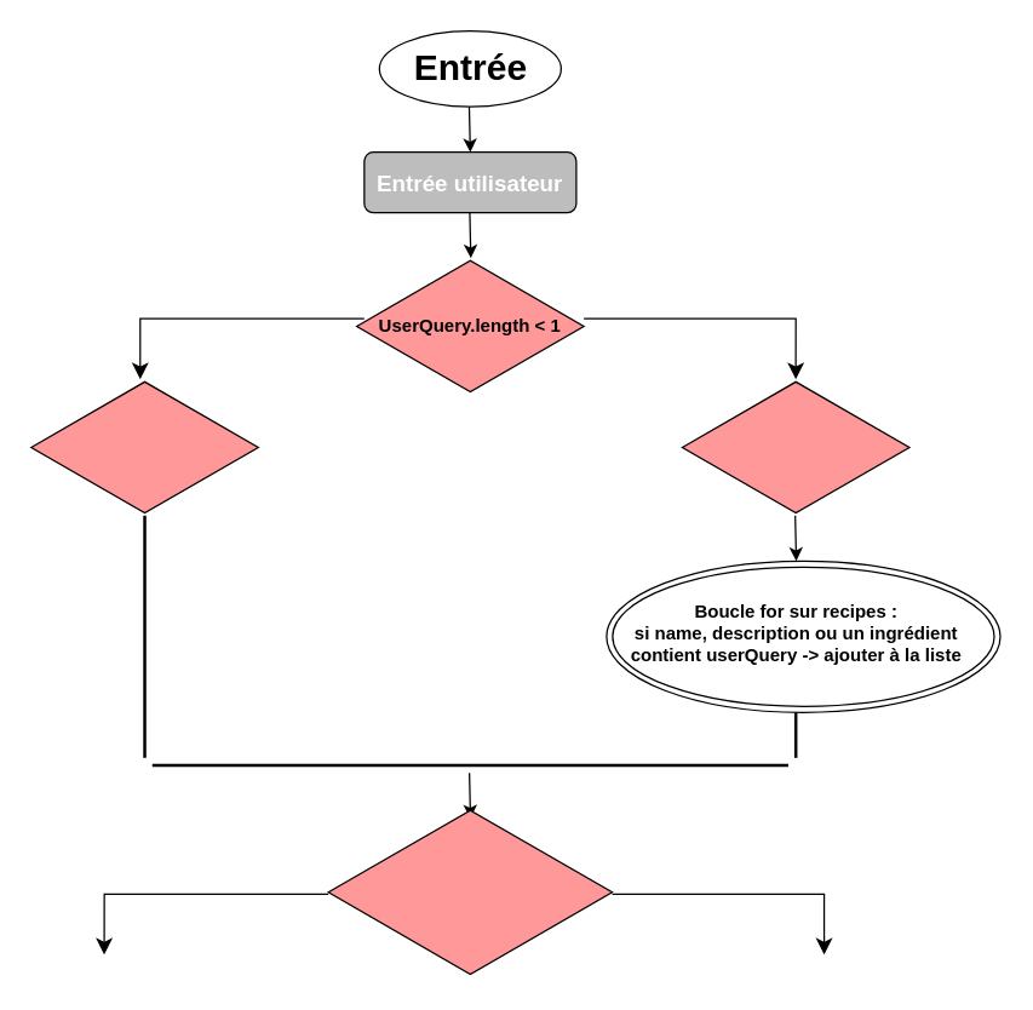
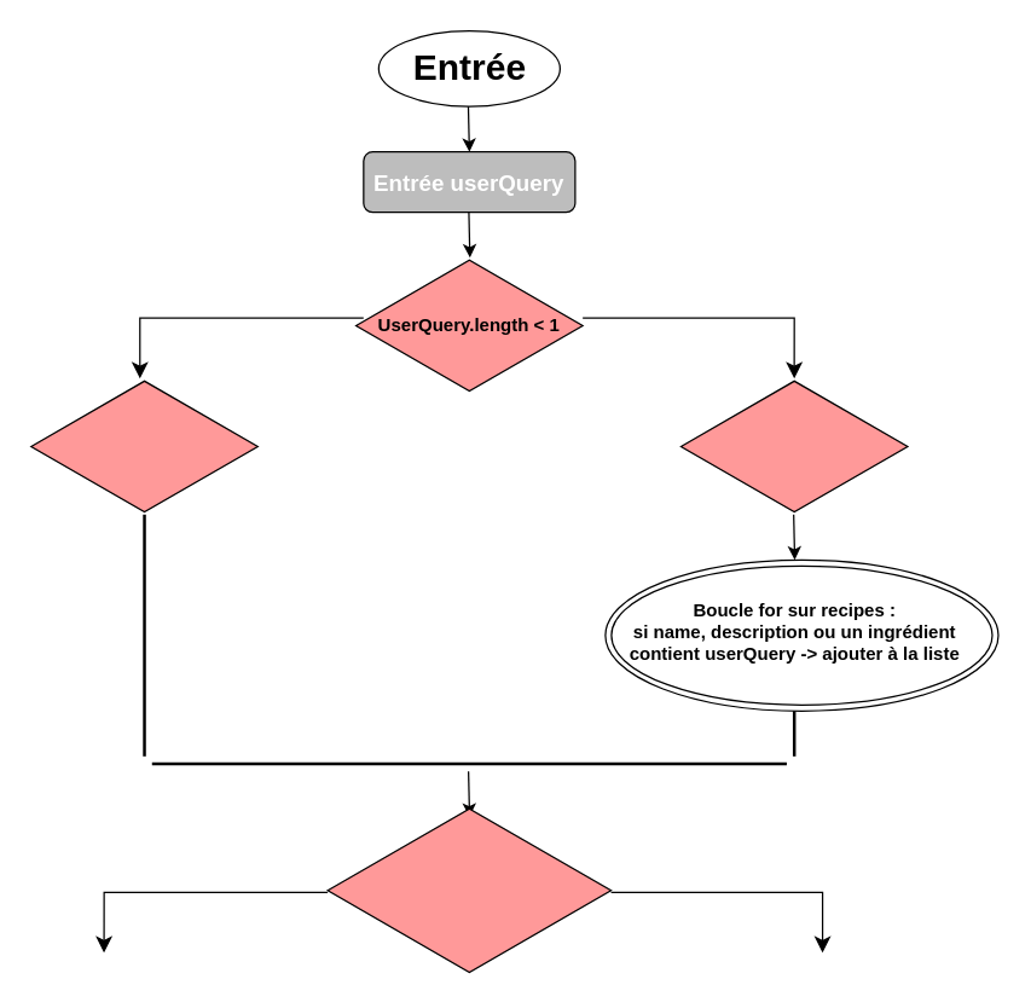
  <mxCell id="0" />
  <mxCell id="1" parent="0" />
  <mxCell id="2" value="" style="ellipse;whiteSpace=wrap;html=1;" vertex="1" parent="1"><mxGeometry x="250" y="20" width="120" height="50" as="geometry" /></mxCell>
  <mxCell id="3" value="Entrée" style="text;strokeColor=none;fillColor=none;html=1;fontSize=24;fontStyle=1;verticalAlign=middle;align=center;" vertex="1" parent="1"><mxGeometry x="260" y="25" width="100" height="40" as="geometry" /></mxCell>
  <mxCell id="4" value="" style="endArrow=classic;html=1;rounded=0;" edge="1" parent="1"><mxGeometry width="50" height="50" relative="1" as="geometry"><mxPoint x="309.29" y="70" as="sourcePoint" /><mxPoint x="310" y="100" as="targetPoint" /></mxGeometry></mxCell>
  <mxCell id="5" value="" style="rounded=1;whiteSpace=wrap;html=1;fillColor=#BDBDBD;" vertex="1" parent="1"><mxGeometry x="240" y="100" width="140" height="40" as="geometry" /></mxCell>
- <mxCell id="6" value="&lt;font style=&quot;font-size: 15px; color: rgb(255, 255, 255);&quot;&gt;&lt;b&gt;Entrée utilisateur&lt;/b&gt;&lt;/font&gt;" style="text;html=1;align=center;verticalAlign=middle;whiteSpace=wrap;rounded=0;" vertex="1" parent="1"><mxGeometry x="245" y="105" width="130" height="30" as="geometry" /></mxCell>
+ <mxCell id="6" value="&lt;font style=&quot;font-size: 15px; color: rgb(255, 255, 255);&quot;&gt;&lt;b&gt;Entrée userQuery&lt;/b&gt;&lt;/font&gt;" style="text;html=1;align=center;verticalAlign=middle;whiteSpace=wrap;rounded=0;" vertex="1" parent="1"><mxGeometry x="245" y="105" width="130" height="30" as="geometry" /></mxCell>
  <mxCell id="7" value="" style="endArrow=classic;html=1;rounded=0;" edge="1" parent="1"><mxGeometry width="50" height="50" relative="1" as="geometry"><mxPoint x="309.65" y="140" as="sourcePoint" /><mxPoint x="310.36" y="170" as="targetPoint" /></mxGeometry></mxCell>
  <mxCell id="8" value="" style="html=1;whiteSpace=wrap;aspect=fixed;shape=isoRectangle;fillColor=#FF9999;" vertex="1" parent="1"><mxGeometry x="235" y="170" width="150" height="90" as="geometry" /></mxCell>
  <mxCell id="9" value="&lt;b style=&quot;&quot;&gt;&lt;font style=&quot;color: rgb(1, 1, 1);&quot;&gt;UserQuery.length &amp;lt; 1&lt;/font&gt;&lt;/b&gt;" style="text;html=1;align=center;verticalAlign=middle;whiteSpace=wrap;rounded=0;" vertex="1" parent="1"><mxGeometry x="245" y="200" width="130" height="30" as="geometry" /></mxCell>
  <mxCell id="10" value="" style="edgeStyle=segmentEdgeStyle;endArrow=classic;html=1;curved=0;rounded=0;endSize=8;startSize=8;exitX=0.033;exitY=0.444;exitDx=0;exitDy=0;exitPerimeter=0;" edge="1" parent="1" source="8"><mxGeometry width="50" height="50" relative="1" as="geometry"><mxPoint x="170" y="209.78" as="sourcePoint" /><mxPoint x="92" y="250" as="targetPoint" /></mxGeometry></mxCell>
  <mxCell id="11" value="" style="html=1;whiteSpace=wrap;aspect=fixed;shape=isoRectangle;fillColor=#FF9999;" vertex="1" parent="1"><mxGeometry x="20" y="250" width="150" height="90" as="geometry" /></mxCell>
  <mxCell id="12" value="" style="edgeStyle=segmentEdgeStyle;endArrow=classic;html=1;curved=0;rounded=0;endSize=8;startSize=8;" edge="1" parent="1"><mxGeometry width="50" height="50" relative="1" as="geometry"><mxPoint x="385" y="210" as="sourcePoint" /><mxPoint x="524.95" y="250" as="targetPoint" /><Array as="points"><mxPoint x="525" y="210" /></Array></mxGeometry></mxCell>
  <mxCell id="13" value="" style="html=1;whiteSpace=wrap;aspect=fixed;shape=isoRectangle;fillColor=#FF9999;" vertex="1" parent="1"><mxGeometry x="450" y="250" width="150" height="90" as="geometry" /></mxCell>
  <mxCell id="14" value="" style="endArrow=classic;html=1;rounded=0;" edge="1" parent="1"><mxGeometry width="50" height="50" relative="1" as="geometry"><mxPoint x="524.58" y="340" as="sourcePoint" /><mxPoint x="525.29" y="370" as="targetPoint" /></mxGeometry></mxCell>
  <mxCell id="15" value="" style="ellipse;shape=doubleEllipse;whiteSpace=wrap;html=1;" vertex="1" parent="1"><mxGeometry x="400" y="370" width="260" height="100" as="geometry" /></mxCell>
  <mxCell id="16" value="&lt;font color=&quot;#010101&quot;&gt;&lt;b&gt;Boucle for sur recipes :&lt;/b&gt;&lt;/font&gt;&lt;div&gt;&lt;font color=&quot;#010101&quot;&gt;&lt;b&gt;si name, description ou un ingrédient contient userQuery -&amp;gt; ajouter à la liste&lt;br&gt;&lt;/b&gt;&lt;/font&gt;&lt;div&gt;&lt;font color=&quot;#010101&quot;&gt;&lt;b&gt;&lt;br&gt;&lt;/b&gt;&lt;/font&gt;&lt;/div&gt;&lt;/div&gt;" style="text;html=1;align=center;verticalAlign=middle;whiteSpace=wrap;rounded=0;" vertex="1" parent="1"><mxGeometry x="412.5" y="410" width="225" height="30" as="geometry" /></mxCell>
  <mxCell id="17" value="" style="line;strokeWidth=2;direction=south;html=1;" vertex="1" parent="1"><mxGeometry x="90" y="340" width="10" height="160" as="geometry" /></mxCell>
  <mxCell id="18" value="" style="line;strokeWidth=2;direction=south;html=1;" vertex="1" parent="1"><mxGeometry x="520" y="470" width="10" height="30" as="geometry" /></mxCell>
  <mxCell id="19" value="" style="line;strokeWidth=2;html=1;" vertex="1" parent="1"><mxGeometry x="100" y="500" width="420" height="10" as="geometry" /></mxCell>
  <mxCell id="20" value="" style="endArrow=classic;html=1;rounded=0;" edge="1" parent="1"><mxGeometry width="50" height="50" relative="1" as="geometry"><mxPoint x="309.41" y="510" as="sourcePoint" /><mxPoint x="310.12" y="540" as="targetPoint" /></mxGeometry></mxCell>
  <mxCell id="21" value="" style="html=1;whiteSpace=wrap;aspect=fixed;shape=isoRectangle;fillColor=#FF9999;" vertex="1" parent="1"><mxGeometry x="216.25" y="532.5" width="187.5" height="112.5" as="geometry" /></mxCell>
  <mxCell id="22" value="" style="edgeStyle=segmentEdgeStyle;endArrow=classic;html=1;curved=0;rounded=0;endSize=8;startSize=8;exitX=0.033;exitY=0.444;exitDx=0;exitDy=0;exitPerimeter=0;" edge="1" parent="1"><mxGeometry width="50" height="50" relative="1" as="geometry"><mxPoint x="216.25" y="590" as="sourcePoint" /><mxPoint x="68.25" y="630" as="targetPoint" /></mxGeometry></mxCell>
  <mxCell id="23" value="" style="edgeStyle=segmentEdgeStyle;endArrow=classic;html=1;curved=0;rounded=0;endSize=8;startSize=8;" edge="1" parent="1"><mxGeometry width="50" height="50" relative="1" as="geometry"><mxPoint x="403.75" y="590" as="sourcePoint" /><mxPoint x="543.7" y="630" as="targetPoint" /><Array as="points"><mxPoint x="543.75" y="590" /></Array></mxGeometry></mxCell>
